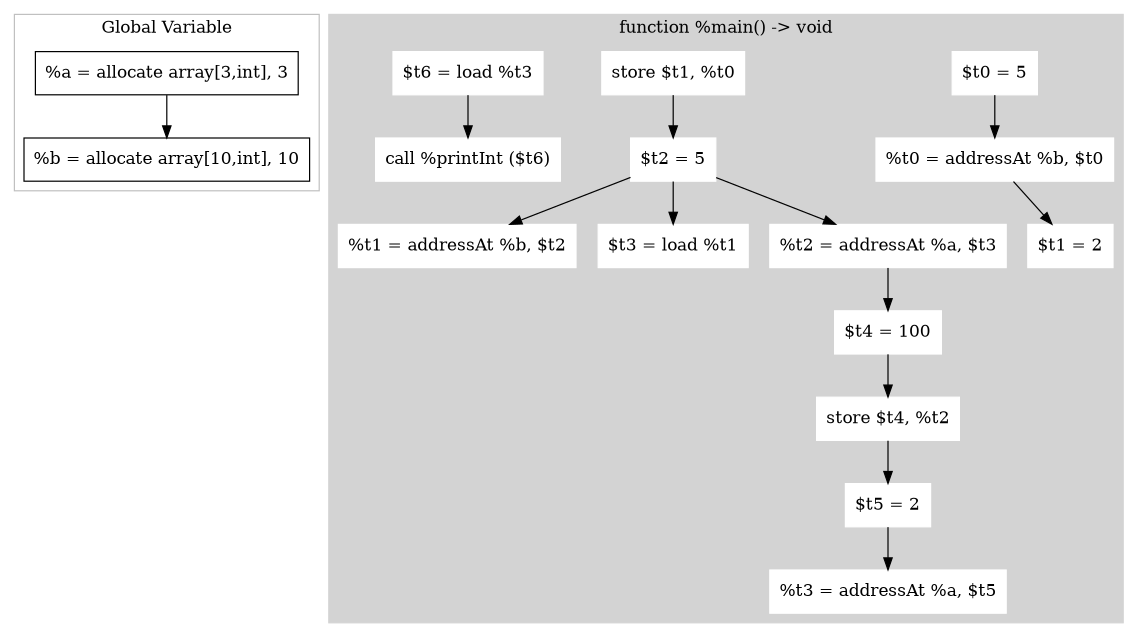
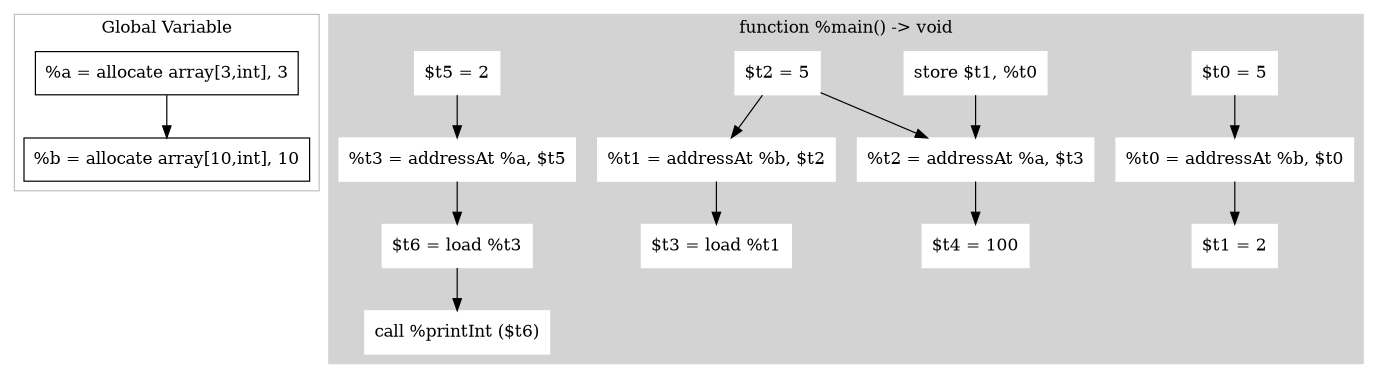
  digraph {
    node [shape=rectangle color=white style=filled]
    n1 [label="%a = allocate array[3,int], 3" color="" style=""]
    n2 [label="%b = allocate array[10,int], 10" color="" style=""]
    n3 [label="$t0 = 5"]
    n4 [label="%t0 = addressAt %b, $t0"]
    n5 [label="$t1 = 2"]
    n6 [label="store $t1, %t0"]
    n7 [label="$t2 = 5"]
    n8 [label="%t1 = addressAt %b, $t2"]
    n9 [label="$t3 = load %t1"]
    n10 [label="%t2 = addressAt %a, $t3"]
    n11 [label="$t4 = 100"]
-   n12 [label="store $t4, %t2"]
    n13 [label="$t5 = 2"]
    n14 [label="%t3 = addressAt %a, $t5"]
    n15 [label="$t6 = load %t3"]
    n16 [label="call %printInt ($t6)"]
    subgraph cluster_1 {
      color=grey
      label="Global Variable"
      n1
      n2
    }
    subgraph cluster_2 {
      color=lightgrey
      label="function %main() -> void"
      style=filled
      n3
      n4
      n5
      n6
      n7
      n8
      n9
      n10
      n11
-     n12
      n13
      n14
      n15
      n16
    }
    n1 -> n2
    n3 -> n4
    n4 -> n5
-   n6 -> n7
+   n6 -> n10
    n7 -> n8
    n7 -> n10
-   n7 -> n9
+   n8 -> n9
    n10 -> n11
-   n11 -> n12
-   n12 -> n13
    n13 -> n14
+   n14 -> n15
    n15 -> n16
  }
